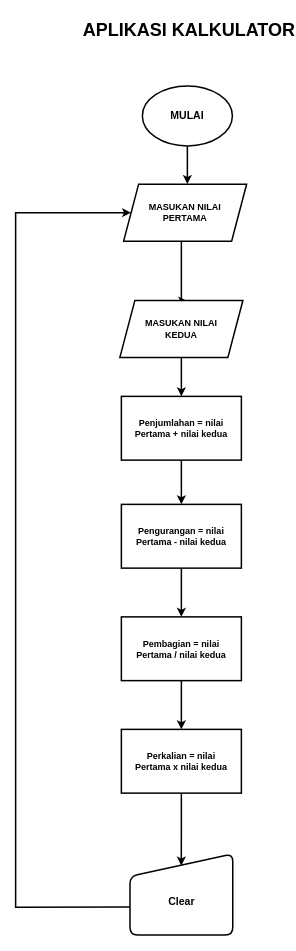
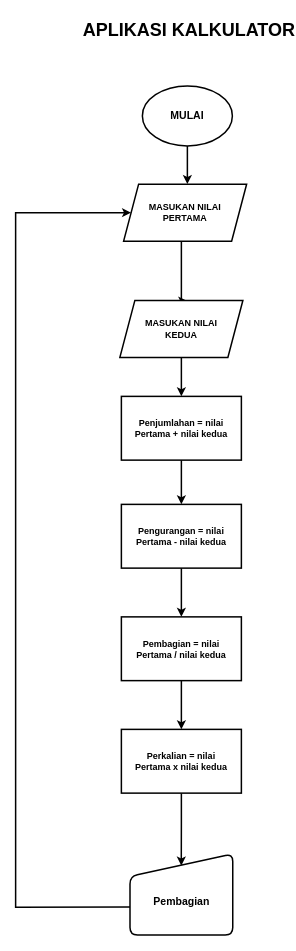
  <mxCell id="0" />
  <mxCell id="1" parent="0" />
  <mxCell id="2" value="APLIKASI KALKULATOR" style="text;strokeColor=none;fillColor=none;html=1;fontSize=24;fontStyle=1;verticalAlign=middle;align=center;" vertex="1" parent="1"><mxGeometry x="201" y="20" width="100" height="40" as="geometry" /></mxCell>
  <mxCell id="3" style="edgeStyle=orthogonalEdgeStyle;rounded=0;orthogonalLoop=1;jettySize=auto;html=1;exitX=0.5;exitY=1;exitDx=0;exitDy=0;strokeWidth=2;" edge="1" parent="1" source="4" target="6"><mxGeometry relative="1" as="geometry"><Array as="points"><mxPoint x="249" y="237" /><mxPoint x="249" y="237" /></Array></mxGeometry></mxCell>
  <mxCell id="4" value="&lt;font style=&quot;font-size: 14px;&quot;&gt;&lt;b&gt;MULAI&lt;/b&gt;&lt;/font&gt;" style="ellipse;whiteSpace=wrap;html=1;strokeWidth=2;" vertex="1" parent="1"><mxGeometry x="189" y="114" width="120" height="80" as="geometry" /></mxCell>
  <mxCell id="5" style="edgeStyle=orthogonalEdgeStyle;rounded=0;orthogonalLoop=1;jettySize=auto;html=1;exitX=0.5;exitY=1;exitDx=0;exitDy=0;entryX=0.549;entryY=0.013;entryDx=0;entryDy=0;entryPerimeter=0;strokeWidth=2;" edge="1" parent="1" source="6" target="8"><mxGeometry relative="1" as="geometry"><Array as="points"><mxPoint x="241" y="321" /><mxPoint x="241" y="401" /></Array></mxGeometry></mxCell>
  <mxCell id="6" value="&lt;b&gt;MASUKAN NILAI &lt;br&gt;PERTAMA&lt;/b&gt;" style="shape=parallelogram;perimeter=parallelogramPerimeter;whiteSpace=wrap;html=1;fixedSize=1;strokeWidth=2;" vertex="1" parent="1"><mxGeometry x="164" y="245" width="164" height="76" as="geometry" /></mxCell>
  <mxCell id="7" style="edgeStyle=orthogonalEdgeStyle;rounded=0;orthogonalLoop=1;jettySize=auto;html=1;exitX=0.5;exitY=1;exitDx=0;exitDy=0;strokeWidth=2;" edge="1" parent="1" source="8" target="10"><mxGeometry relative="1" as="geometry" /></mxCell>
  <mxCell id="8" value="&lt;b&gt;MASUKAN NILAI &lt;br&gt;KEDUA&lt;/b&gt;" style="shape=parallelogram;perimeter=parallelogramPerimeter;whiteSpace=wrap;html=1;fixedSize=1;strokeWidth=2;" vertex="1" parent="1"><mxGeometry x="159" y="400" width="164" height="76" as="geometry" /></mxCell>
  <mxCell id="9" style="edgeStyle=orthogonalEdgeStyle;rounded=0;orthogonalLoop=1;jettySize=auto;html=1;exitX=0.5;exitY=1;exitDx=0;exitDy=0;strokeWidth=2;" edge="1" parent="1" source="10" target="12"><mxGeometry relative="1" as="geometry" /></mxCell>
  <mxCell id="10" value="&lt;font style=&quot;font-size: 12px;&quot;&gt;&lt;b&gt;Penjumlahan = nilai&lt;br&gt;Pertama + nilai kedua&lt;/b&gt;&lt;/font&gt;" style="rounded=0;whiteSpace=wrap;html=1;strokeWidth=2;" vertex="1" parent="1"><mxGeometry x="161" y="528" width="160" height="85" as="geometry" /></mxCell>
  <mxCell id="11" style="edgeStyle=orthogonalEdgeStyle;rounded=0;orthogonalLoop=1;jettySize=auto;html=1;exitX=0.5;exitY=1;exitDx=0;exitDy=0;entryX=0.5;entryY=0;entryDx=0;entryDy=0;strokeWidth=2;" edge="1" parent="1" source="12" target="14"><mxGeometry relative="1" as="geometry" /></mxCell>
  <mxCell id="12" value="&lt;font style=&quot;font-size: 12px;&quot;&gt;&lt;b&gt;Pengurangan = nilai&lt;br&gt;Pertama - nilai kedua&lt;/b&gt;&lt;/font&gt;" style="rounded=0;whiteSpace=wrap;html=1;strokeWidth=2;" vertex="1" parent="1"><mxGeometry x="161" y="672" width="160" height="85" as="geometry" /></mxCell>
  <mxCell id="13" style="edgeStyle=orthogonalEdgeStyle;rounded=0;orthogonalLoop=1;jettySize=auto;html=1;exitX=0.5;exitY=1;exitDx=0;exitDy=0;entryX=0.5;entryY=0;entryDx=0;entryDy=0;strokeWidth=2;" edge="1" parent="1" source="14" target="16"><mxGeometry relative="1" as="geometry" /></mxCell>
  <mxCell id="14" value="&lt;font style=&quot;font-size: 12px;&quot;&gt;&lt;b&gt;Pembagian = nilai&lt;br&gt;Pertama / nilai kedua&lt;/b&gt;&lt;/font&gt;" style="rounded=0;whiteSpace=wrap;html=1;strokeWidth=2;" vertex="1" parent="1"><mxGeometry x="161" y="822" width="160" height="85" as="geometry" /></mxCell>
  <mxCell id="15" style="edgeStyle=orthogonalEdgeStyle;rounded=0;orthogonalLoop=1;jettySize=auto;html=1;exitX=0.5;exitY=1;exitDx=0;exitDy=0;entryX=0.499;entryY=0.146;entryDx=0;entryDy=0;entryPerimeter=0;strokeWidth=2;" edge="1" parent="1" source="16" target="18"><mxGeometry relative="1" as="geometry"><Array as="points" /></mxGeometry></mxCell>
  <mxCell id="16" value="&lt;b&gt;Perkalian = nilai&lt;br&gt;Pertama x nilai kedua&lt;br&gt;&lt;/b&gt;" style="rounded=0;whiteSpace=wrap;html=1;strokeWidth=2;" vertex="1" parent="1"><mxGeometry x="161" y="972" width="160" height="85" as="geometry" /></mxCell>
  <mxCell id="17" style="edgeStyle=orthogonalEdgeStyle;rounded=0;orthogonalLoop=1;jettySize=auto;html=1;exitX=0.002;exitY=0.657;exitDx=0;exitDy=0;entryX=0;entryY=0.5;entryDx=0;entryDy=0;strokeWidth=2;exitPerimeter=0;" edge="1" parent="1" source="18" target="6"><mxGeometry relative="1" as="geometry"><mxPoint x="-109" y="236" as="targetPoint" /><Array as="points"><mxPoint x="20" y="1209" /><mxPoint x="20" y="283" /></Array></mxGeometry></mxCell>
- <mxCell id="18" value="&lt;font style=&quot;font-size: 14px;&quot;&gt;&lt;b&gt;&lt;br&gt;Clear&lt;/b&gt;&lt;/font&gt;" style="shape=manualInput;whiteSpace=wrap;html=1;rounded=1;strokeWidth=2;" vertex="1" parent="1"><mxGeometry x="172.5" y="1138" width="137" height="108" as="geometry" /></mxCell>
+ <mxCell id="18" value="&lt;font style=&quot;font-size: 14px;&quot;&gt;&lt;b&gt;&lt;br&gt;Pembagian&lt;/b&gt;&lt;/font&gt;" style="shape=manualInput;whiteSpace=wrap;html=1;rounded=1;strokeWidth=2;" vertex="1" parent="1"><mxGeometry x="172.5" y="1138" width="137" height="108" as="geometry" /></mxCell>
